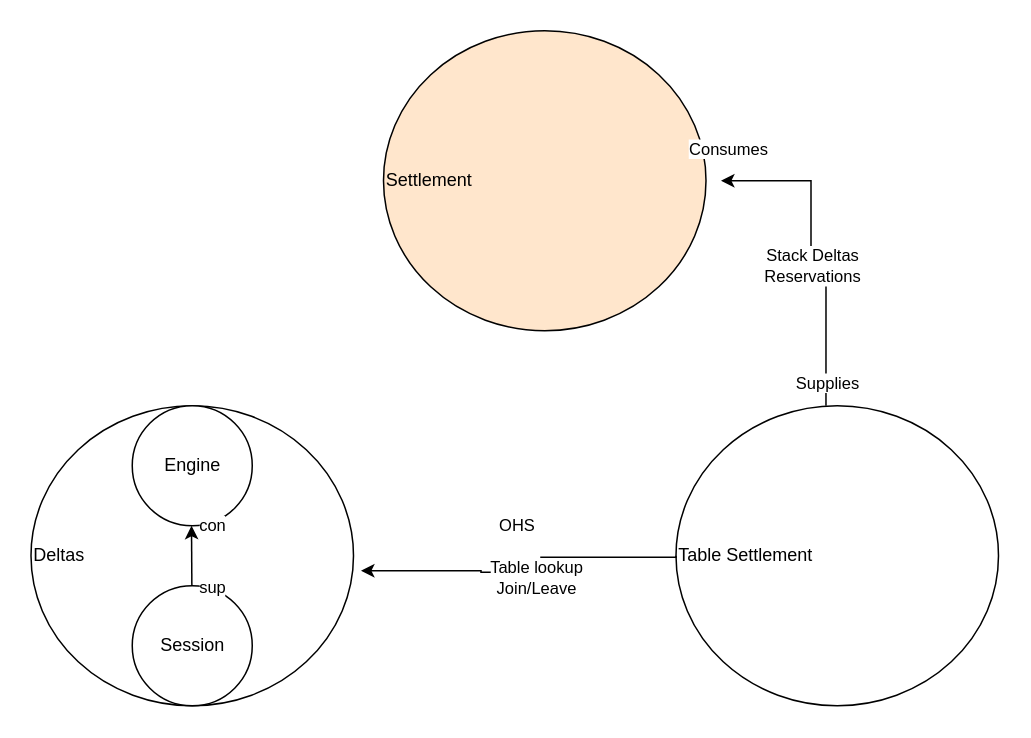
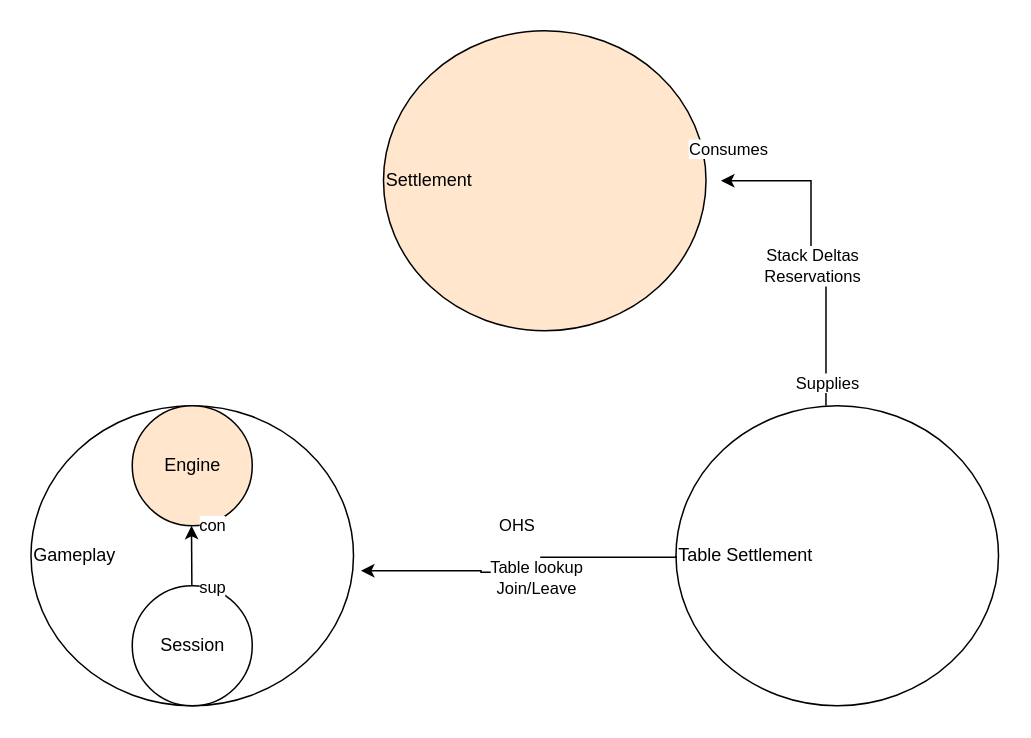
  <mxCell id="0" />
  <mxCell id="1" parent="0" />
  <mxCell id="2" value="Table Settlement" style="ellipse;whiteSpace=wrap;html=1;verticalAlign=middle;align=left;" vertex="1" parent="1"><mxGeometry x="450" y="270" width="215" height="200" as="geometry" /></mxCell>
  <mxCell id="3" value="Settlement" style="ellipse;whiteSpace=wrap;html=1;verticalAlign=middle;align=left;fillColor=#ffe6cc;" vertex="1" parent="1"><mxGeometry x="255" y="20" width="215" height="200" as="geometry" /></mxCell>
  <mxCell id="4" style="edgeStyle=orthogonalEdgeStyle;rounded=0;orthogonalLoop=1;jettySize=auto;html=1;exitX=0.465;exitY=0;exitDx=0;exitDy=0;exitPerimeter=0;" edge="1" parent="1" source="2"><mxGeometry relative="1" as="geometry"><mxPoint x="480" y="120" as="targetPoint" /><Array as="points"><mxPoint x="550" y="180" /><mxPoint x="540" y="180" /><mxPoint x="540" y="120" /></Array></mxGeometry></mxCell>
  <mxCell id="5" value="Supplies" style="edgeLabel;html=1;align=center;verticalAlign=middle;resizable=0;points=[];" vertex="1" connectable="0" parent="4"><mxGeometry x="-0.857" y="-1" relative="1" as="geometry"><mxPoint as="offset" /></mxGeometry></mxCell>
  <mxCell id="6" value="Consumes" style="edgeLabel;html=1;align=center;verticalAlign=middle;resizable=0;points=[];" vertex="1" connectable="0" parent="4"><mxGeometry x="0.811" y="-1" relative="1" as="geometry"><mxPoint x="-17" y="-21" as="offset" /></mxGeometry></mxCell>
  <mxCell id="7" value="Stack Deltas&lt;br&gt;Reservations" style="edgeLabel;html=1;align=center;verticalAlign=middle;resizable=0;points=[];" vertex="1" connectable="0" parent="4"><mxGeometry x="-0.056" relative="1" as="geometry"><mxPoint as="offset" /></mxGeometry></mxCell>
  <mxCell id="8" style="edgeStyle=orthogonalEdgeStyle;rounded=0;orthogonalLoop=1;jettySize=auto;html=1;" edge="1" parent="1"><mxGeometry relative="1" as="geometry"><mxPoint x="240" y="380" as="targetPoint" /><mxPoint x="450" y="369.98" as="sourcePoint" /><Array as="points"><mxPoint x="450" y="371" /><mxPoint x="360" y="371" /><mxPoint x="360" y="381" /><mxPoint x="320" y="381" /></Array></mxGeometry></mxCell>
  <mxCell id="9" value="OHS" style="edgeLabel;html=1;align=center;verticalAlign=middle;resizable=0;points=[];" vertex="1" connectable="0" parent="8"><mxGeometry x="-0.135" y="-4" relative="1" as="geometry"><mxPoint x="-13" y="-26" as="offset" /></mxGeometry></mxCell>
  <mxCell id="10" value="Table lookup&lt;br&gt;Join/Leave" style="edgeLabel;html=1;align=center;verticalAlign=middle;resizable=0;points=[];" vertex="1" connectable="0" parent="8"><mxGeometry x="-0.057" y="3" relative="1" as="geometry"><mxPoint as="offset" /></mxGeometry></mxCell>
- <mxCell id="11" value="Deltas" style="ellipse;whiteSpace=wrap;html=1;verticalAlign=middle;align=left;" vertex="1" parent="1"><mxGeometry x="20" y="270" width="215" height="200" as="geometry" /></mxCell>
- <mxCell id="12" value="Engine" style="ellipse;whiteSpace=wrap;html=1;aspect=fixed;" vertex="1" parent="1"><mxGeometry x="87.5" y="270" width="80" height="80" as="geometry" /></mxCell>
+ <mxCell id="11" value="Gameplay" style="ellipse;whiteSpace=wrap;html=1;verticalAlign=middle;align=left;" vertex="1" parent="1"><mxGeometry x="20" y="270" width="215" height="200" as="geometry" /></mxCell>
+ <mxCell id="12" value="Engine" style="ellipse;whiteSpace=wrap;html=1;aspect=fixed;fillColor=#ffe6cc;" vertex="1" parent="1"><mxGeometry x="87.5" y="270" width="80" height="80" as="geometry" /></mxCell>
  <mxCell id="13" value="Session" style="ellipse;whiteSpace=wrap;html=1;aspect=fixed;" vertex="1" parent="1"><mxGeometry x="87.5" y="390" width="80" height="80" as="geometry" /></mxCell>
  <mxCell id="14" value="" style="endArrow=classic;html=1;rounded=0;exitX=0.5;exitY=1;exitDx=0;exitDy=0;" edge="1" parent="1"><mxGeometry width="50" height="50" relative="1" as="geometry"><mxPoint x="127.24" y="390" as="sourcePoint" /><mxPoint x="127" y="350" as="targetPoint" /></mxGeometry></mxCell>
  <mxCell id="15" value="con" style="edgeLabel;html=1;align=center;verticalAlign=middle;resizable=0;points=[];" vertex="1" connectable="0" parent="14"><mxGeometry x="-0.125" y="1" relative="1" as="geometry"><mxPoint x="14" y="-23" as="offset" /></mxGeometry></mxCell>
  <mxCell id="16" value="sup" style="edgeLabel;html=1;align=center;verticalAlign=middle;resizable=0;points=[];" vertex="1" connectable="0" parent="14"><mxGeometry x="-0.389" relative="1" as="geometry"><mxPoint x="13" y="12" as="offset" /></mxGeometry></mxCell>
